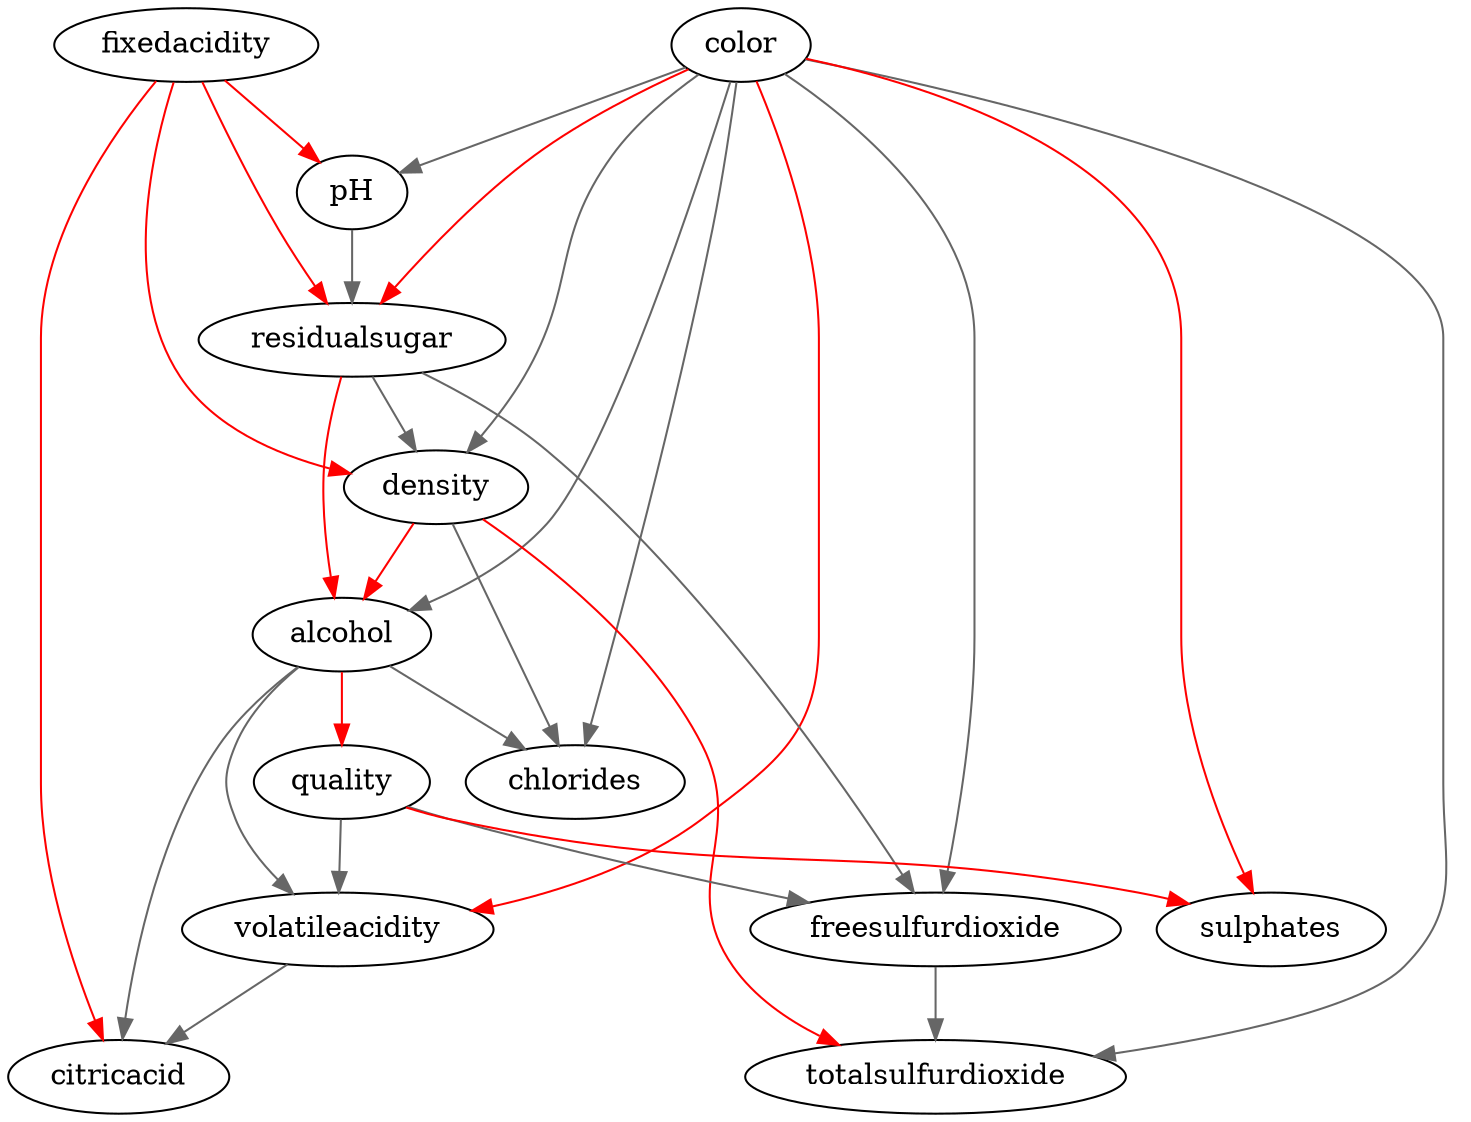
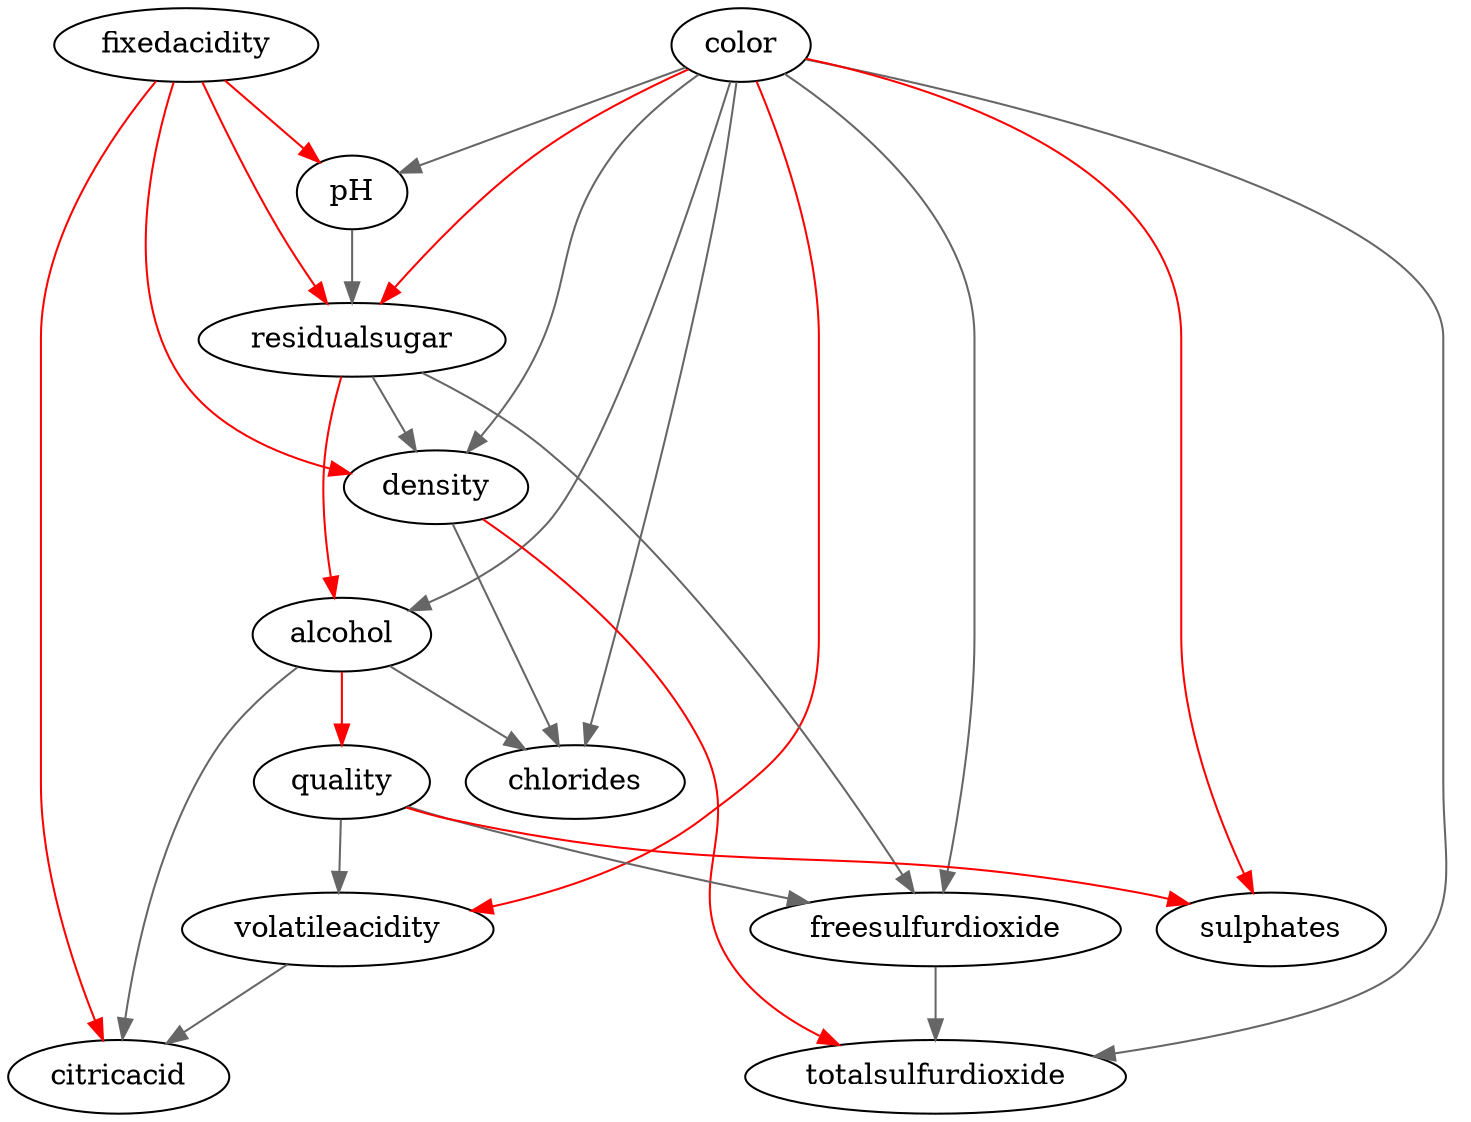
  strict digraph {
    edge [color=gray40]
    color
    volatileacidity
    residualsugar
    chlorides
    freesulfurdioxide
    totalsulfurdioxide
    density
    pH
    sulphates
    alcohol
    fixedacidity
    citricacid
    quality
    color -> volatileacidity [color=red]
    color -> residualsugar [color=red]
    color -> chlorides
    color -> freesulfurdioxide
    color -> totalsulfurdioxide
    color -> density
    color -> pH
    color -> sulphates [color=red]
    color -> alcohol
    volatileacidity -> citricacid
    residualsugar -> freesulfurdioxide
    residualsugar -> density
    residualsugar -> alcohol [color=red]
    freesulfurdioxide -> totalsulfurdioxide
    density -> chlorides
    density -> totalsulfurdioxide [color=red]
-   density -> alcohol [color=red]
    pH -> residualsugar
-   alcohol -> volatileacidity
    alcohol -> chlorides
    alcohol -> citricacid
    alcohol -> quality [color=red]
    fixedacidity -> residualsugar [color=red]
    fixedacidity -> density [color=red]
    fixedacidity -> pH [color=red]
    fixedacidity -> citricacid [color=red]
    quality -> volatileacidity
    quality -> freesulfurdioxide
    quality -> sulphates [color=red]
  }
